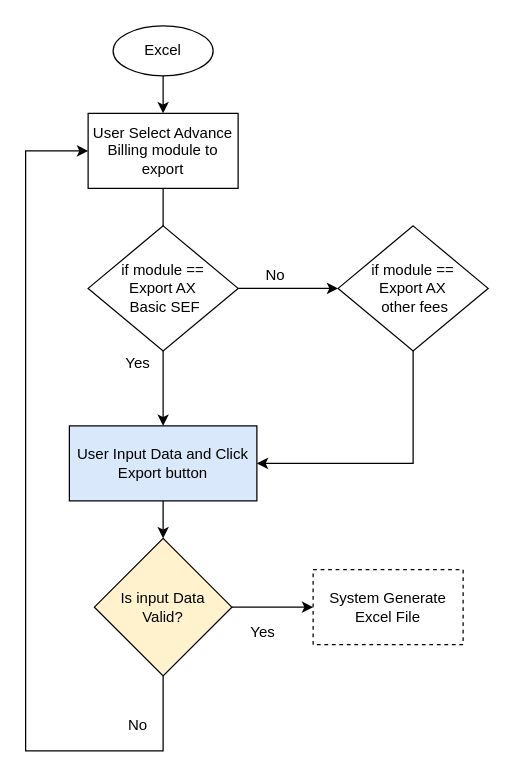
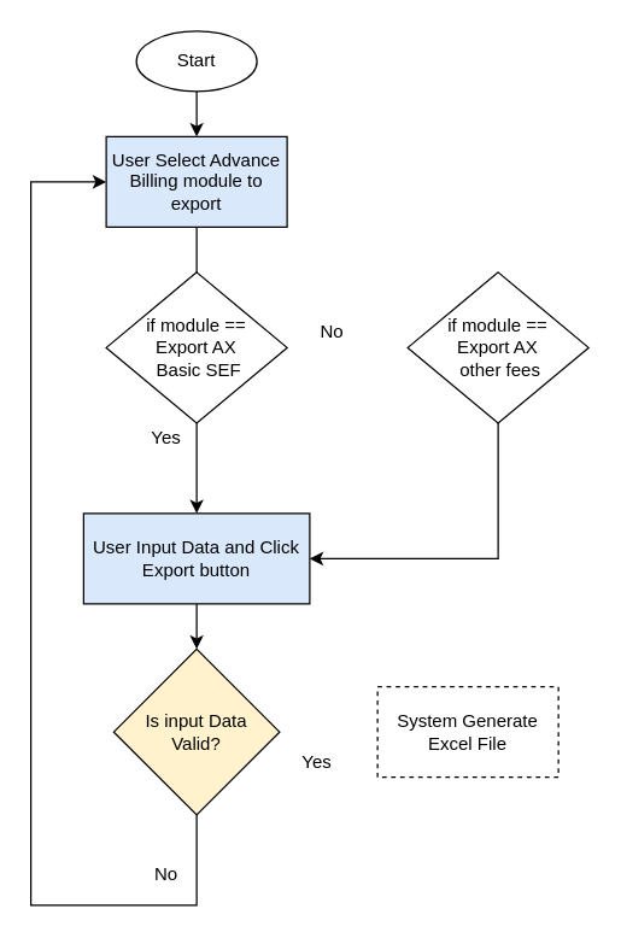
  <mxCell id="0" />
  <mxCell id="1" parent="0" />
  <mxCell id="2" value="" style="edgeStyle=orthogonalEdgeStyle;rounded=0;orthogonalLoop=1;jettySize=auto;html=1;" edge="1" parent="1" source="3"><mxGeometry relative="1" as="geometry"><mxPoint x="130" y="90" as="targetPoint" /></mxGeometry></mxCell>
- <mxCell id="3" value="Excel" style="ellipse;whiteSpace=wrap;html=1;" vertex="1" parent="1"><mxGeometry x="90" y="20" width="80" height="40" as="geometry" /></mxCell>
+ <mxCell id="3" value="Start" style="ellipse;whiteSpace=wrap;html=1;" vertex="1" parent="1"><mxGeometry x="90" y="20" width="80" height="40" as="geometry" /></mxCell>
  <mxCell id="4" value="" style="edgeStyle=orthogonalEdgeStyle;rounded=0;orthogonalLoop=1;jettySize=auto;html=1;" edge="1" parent="1" source="5"><mxGeometry relative="1" as="geometry"><mxPoint x="130" y="230" as="targetPoint" /></mxGeometry></mxCell>
- <mxCell id="5" value="User Select Advance Billing module to export" style="rounded=0;whiteSpace=wrap;html=1;" vertex="1" parent="1"><mxGeometry x="70" y="90" width="120" height="60" as="geometry" /></mxCell>
+ <mxCell id="5" value="User Select Advance Billing module to export" style="rounded=0;whiteSpace=wrap;html=1;fillColor=#dae8fc;" vertex="1" parent="1"><mxGeometry x="70" y="90" width="120" height="60" as="geometry" /></mxCell>
  <mxCell id="6" value="" style="edgeStyle=orthogonalEdgeStyle;rounded=0;orthogonalLoop=1;jettySize=auto;html=1;entryX=0.5;entryY=0;entryDx=0;entryDy=0;" edge="1" parent="1" source="8" target="12"><mxGeometry relative="1" as="geometry"><mxPoint x="130" y="390" as="targetPoint" /></mxGeometry></mxCell>
- <mxCell id="7" value="" style="edgeStyle=orthogonalEdgeStyle;rounded=0;orthogonalLoop=1;jettySize=auto;html=1;" edge="1" parent="1" source="8" target="10"><mxGeometry relative="1" as="geometry" /></mxCell>
  <mxCell id="8" value="if module ==&lt;br&gt;Export AX&lt;br&gt;&amp;nbsp;Basic SEF" style="rhombus;whiteSpace=wrap;html=1;" vertex="1" parent="1"><mxGeometry x="70" y="180" width="120" height="100" as="geometry" /></mxCell>
  <mxCell id="9" value="" style="edgeStyle=orthogonalEdgeStyle;rounded=0;orthogonalLoop=1;jettySize=auto;html=1;entryX=1;entryY=0.5;entryDx=0;entryDy=0;" edge="1" parent="1" source="10" target="12"><mxGeometry relative="1" as="geometry"><mxPoint x="330" y="360" as="targetPoint" /><Array as="points"><mxPoint x="330" y="370" /></Array></mxGeometry></mxCell>
  <mxCell id="10" value="if module ==&lt;br&gt;Export AX&lt;br&gt;&amp;nbsp;other fees" style="rhombus;whiteSpace=wrap;html=1;" vertex="1" parent="1"><mxGeometry x="270" y="180" width="120" height="100" as="geometry" /></mxCell>
  <mxCell id="11" value="" style="edgeStyle=orthogonalEdgeStyle;rounded=0;orthogonalLoop=1;jettySize=auto;html=1;entryX=0.5;entryY=0;entryDx=0;entryDy=0;" edge="1" parent="1" source="12" target="15"><mxGeometry relative="1" as="geometry"><mxPoint x="130" y="570" as="targetPoint" /></mxGeometry></mxCell>
  <mxCell id="12" value="&lt;p class=&quot;MsoNormal&quot; align=&quot;center&quot;&gt;User Input Data and Click Export button&lt;/p&gt;" style="rounded=0;whiteSpace=wrap;html=1;fillColor=#dae8fc;" vertex="1" parent="1"><mxGeometry x="55" y="340" width="150" height="60" as="geometry" /></mxCell>
- <mxCell id="13" value="" style="edgeStyle=orthogonalEdgeStyle;rounded=0;orthogonalLoop=1;jettySize=auto;html=1;entryX=0;entryY=0.5;entryDx=0;entryDy=0;" edge="1" parent="1" source="15" target="16"><mxGeometry relative="1" as="geometry"><mxPoint x="250" y="610" as="targetPoint" /></mxGeometry></mxCell>
  <mxCell id="14" value="" style="edgeStyle=orthogonalEdgeStyle;rounded=0;orthogonalLoop=1;jettySize=auto;html=1;entryX=0;entryY=0.5;entryDx=0;entryDy=0;" edge="1" parent="1" source="15" target="5"><mxGeometry relative="1" as="geometry"><mxPoint x="130" y="650" as="targetPoint" /><Array as="points"><mxPoint x="130" y="600" /><mxPoint x="20" y="600" /><mxPoint x="20" y="120" /></Array></mxGeometry></mxCell>
  <mxCell id="15" value="Is input Data &lt;br&gt;Valid?" style="rhombus;whiteSpace=wrap;html=1;fillColor=#fff2cc;" vertex="1" parent="1"><mxGeometry x="75" y="430" width="110" height="110" as="geometry" /></mxCell>
  <mxCell id="16" value="System Generate Excel File" style="rounded=0;whiteSpace=wrap;html=1;dashed=1;" vertex="1" parent="1"><mxGeometry x="250" y="455" width="120" height="60" as="geometry" /></mxCell>
  <mxCell id="17" value="Yes" style="text;html=1;strokeColor=none;fillColor=none;align=center;verticalAlign=middle;whiteSpace=wrap;rounded=0;" vertex="1" parent="1"><mxGeometry x="90" y="280" width="40" height="20" as="geometry" /></mxCell>
  <mxCell id="18" value="Yes" style="text;html=1;strokeColor=none;fillColor=none;align=center;verticalAlign=middle;whiteSpace=wrap;rounded=0;" vertex="1" parent="1"><mxGeometry x="190" y="495" width="40" height="20" as="geometry" /></mxCell>
  <mxCell id="19" value="No" style="text;html=1;strokeColor=none;fillColor=none;align=center;verticalAlign=middle;whiteSpace=wrap;rounded=0;" vertex="1" parent="1"><mxGeometry x="200" y="210" width="40" height="20" as="geometry" /></mxCell>
  <mxCell id="20" value="No" style="text;html=1;strokeColor=none;fillColor=none;align=center;verticalAlign=middle;whiteSpace=wrap;rounded=0;" vertex="1" parent="1"><mxGeometry x="90" y="570" width="40" height="20" as="geometry" /></mxCell>
